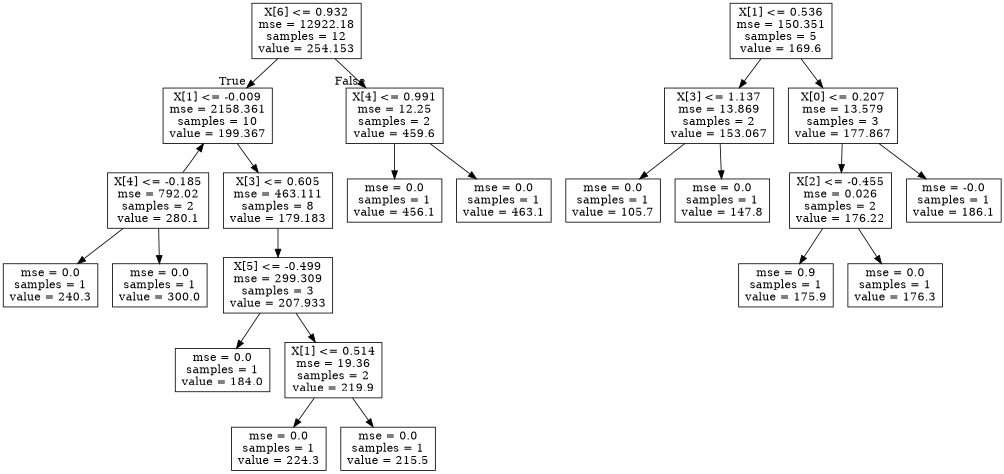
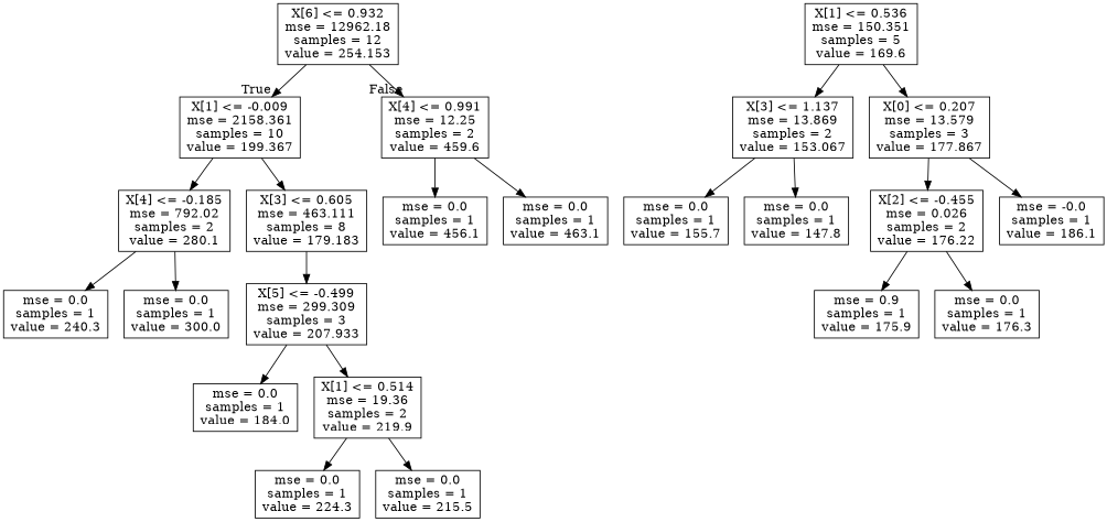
  digraph {
    node [shape=box]
-   n1 [label="X[6] <= 0.932\nmse = 12922.18\nsamples = 12\nvalue = 254.153"]
+   n1 [label="X[6] <= 0.932\nmse = 12962.18\nsamples = 12\nvalue = 254.153"]
    n2 [label="X[1] <= -0.009\nmse = 2158.361\nsamples = 10\nvalue = 199.367"]
    n3 [label="X[4] <= 0.991\nmse = 12.25\nsamples = 2\nvalue = 459.6"]
    n4 [label="X[4] <= -0.185\nmse = 792.02\nsamples = 2\nvalue = 280.1"]
    n5 [label="X[3] <= 0.605\nmse = 463.111\nsamples = 8\nvalue = 179.183"]
    n6 [label="mse = 0.0\nsamples = 1\nvalue = 456.1"]
    n7 [label="mse = 0.0\nsamples = 1\nvalue = 463.1"]
    n8 [label="mse = 0.0\nsamples = 1\nvalue = 240.3"]
    n9 [label="mse = 0.0\nsamples = 1\nvalue = 300.0"]
    n10 [label="X[5] <= -0.499\nmse = 299.309\nsamples = 3\nvalue = 207.933"]
    n11 [label="mse = 0.0\nsamples = 1\nvalue = 184.0"]
    n12 [label="X[1] <= 0.514\nmse = 19.36\nsamples = 2\nvalue = 219.9"]
    n13 [label="X[1] <= 0.536\nmse = 150.351\nsamples = 5\nvalue = 169.6"]
    n14 [label="X[3] <= 1.137\nmse = 13.869\nsamples = 2\nvalue = 153.067"]
    n15 [label="X[0] <= 0.207\nmse = 13.579\nsamples = 3\nvalue = 177.867"]
    n16 [label="mse = 0.0\nsamples = 1\nvalue = 224.3"]
    n17 [label="mse = 0.0\nsamples = 1\nvalue = 215.5"]
-   n18 [label="mse = 0.0\nsamples = 1\nvalue = 105.7"]
+   n18 [label="mse = 0.0\nsamples = 1\nvalue = 155.7"]
    n19 [label="mse = 0.0\nsamples = 1\nvalue = 147.8"]
    n20 [label="X[2] <= -0.455\nmse = 0.026\nsamples = 2\nvalue = 176.22"]
    n21 [label="mse = -0.0\nsamples = 1\nvalue = 186.1"]
    n22 [label="mse = 0.9\nsamples = 1\nvalue = 175.9"]
    n23 [label="mse = 0.0\nsamples = 1\nvalue = 176.3"]
    n1 -> n2 [headlabel=True labelangle=45 labeldistance=2.5]
    n1 -> n3 [headlabel=False labelangle=-45 labeldistance=2.5]
-   n4 -> n2
+   n2 -> n4
    n2 -> n5
    n3 -> n6
    n3 -> n7
    n4 -> n8
    n4 -> n9
    n5 -> n10
    n10 -> n11
    n10 -> n12
    n12 -> n16
    n12 -> n17
    n13 -> n14
    n13 -> n15
    n14 -> n18
    n14 -> n19
    n15 -> n20
    n15 -> n21
    n20 -> n22
    n20 -> n23
  }
